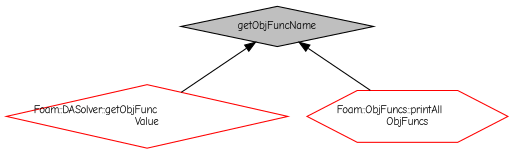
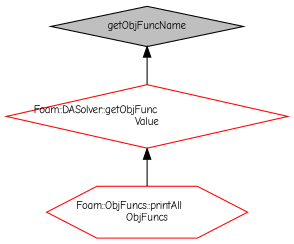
  digraph {
    fontname="Comic Neue"
    rankdir=TB
    node [color=red fontname="Comic Neue" fontsize=10 shape=diamond]
    edge [color=black dir=back fontname="Comic Neue" fontsize=10 labelfontname=Helvetica labelfontsize=10 style=solid]
    n1 [color=black fillcolor=grey75 fontcolor=black height=0.2 label=getObjFuncName style=filled width=0.4]
    n2 [height=0.2 label="Foam::DASolver::getObjFunc\lValue" width=0.4]
    n3 [height=0.2 label="Foam::ObjFuncs::printAll\lObjFuncs" shape=hexagon width=0.4]
    n1 -> n2
-   n1 -> n3
+   n2 -> n3
  }
